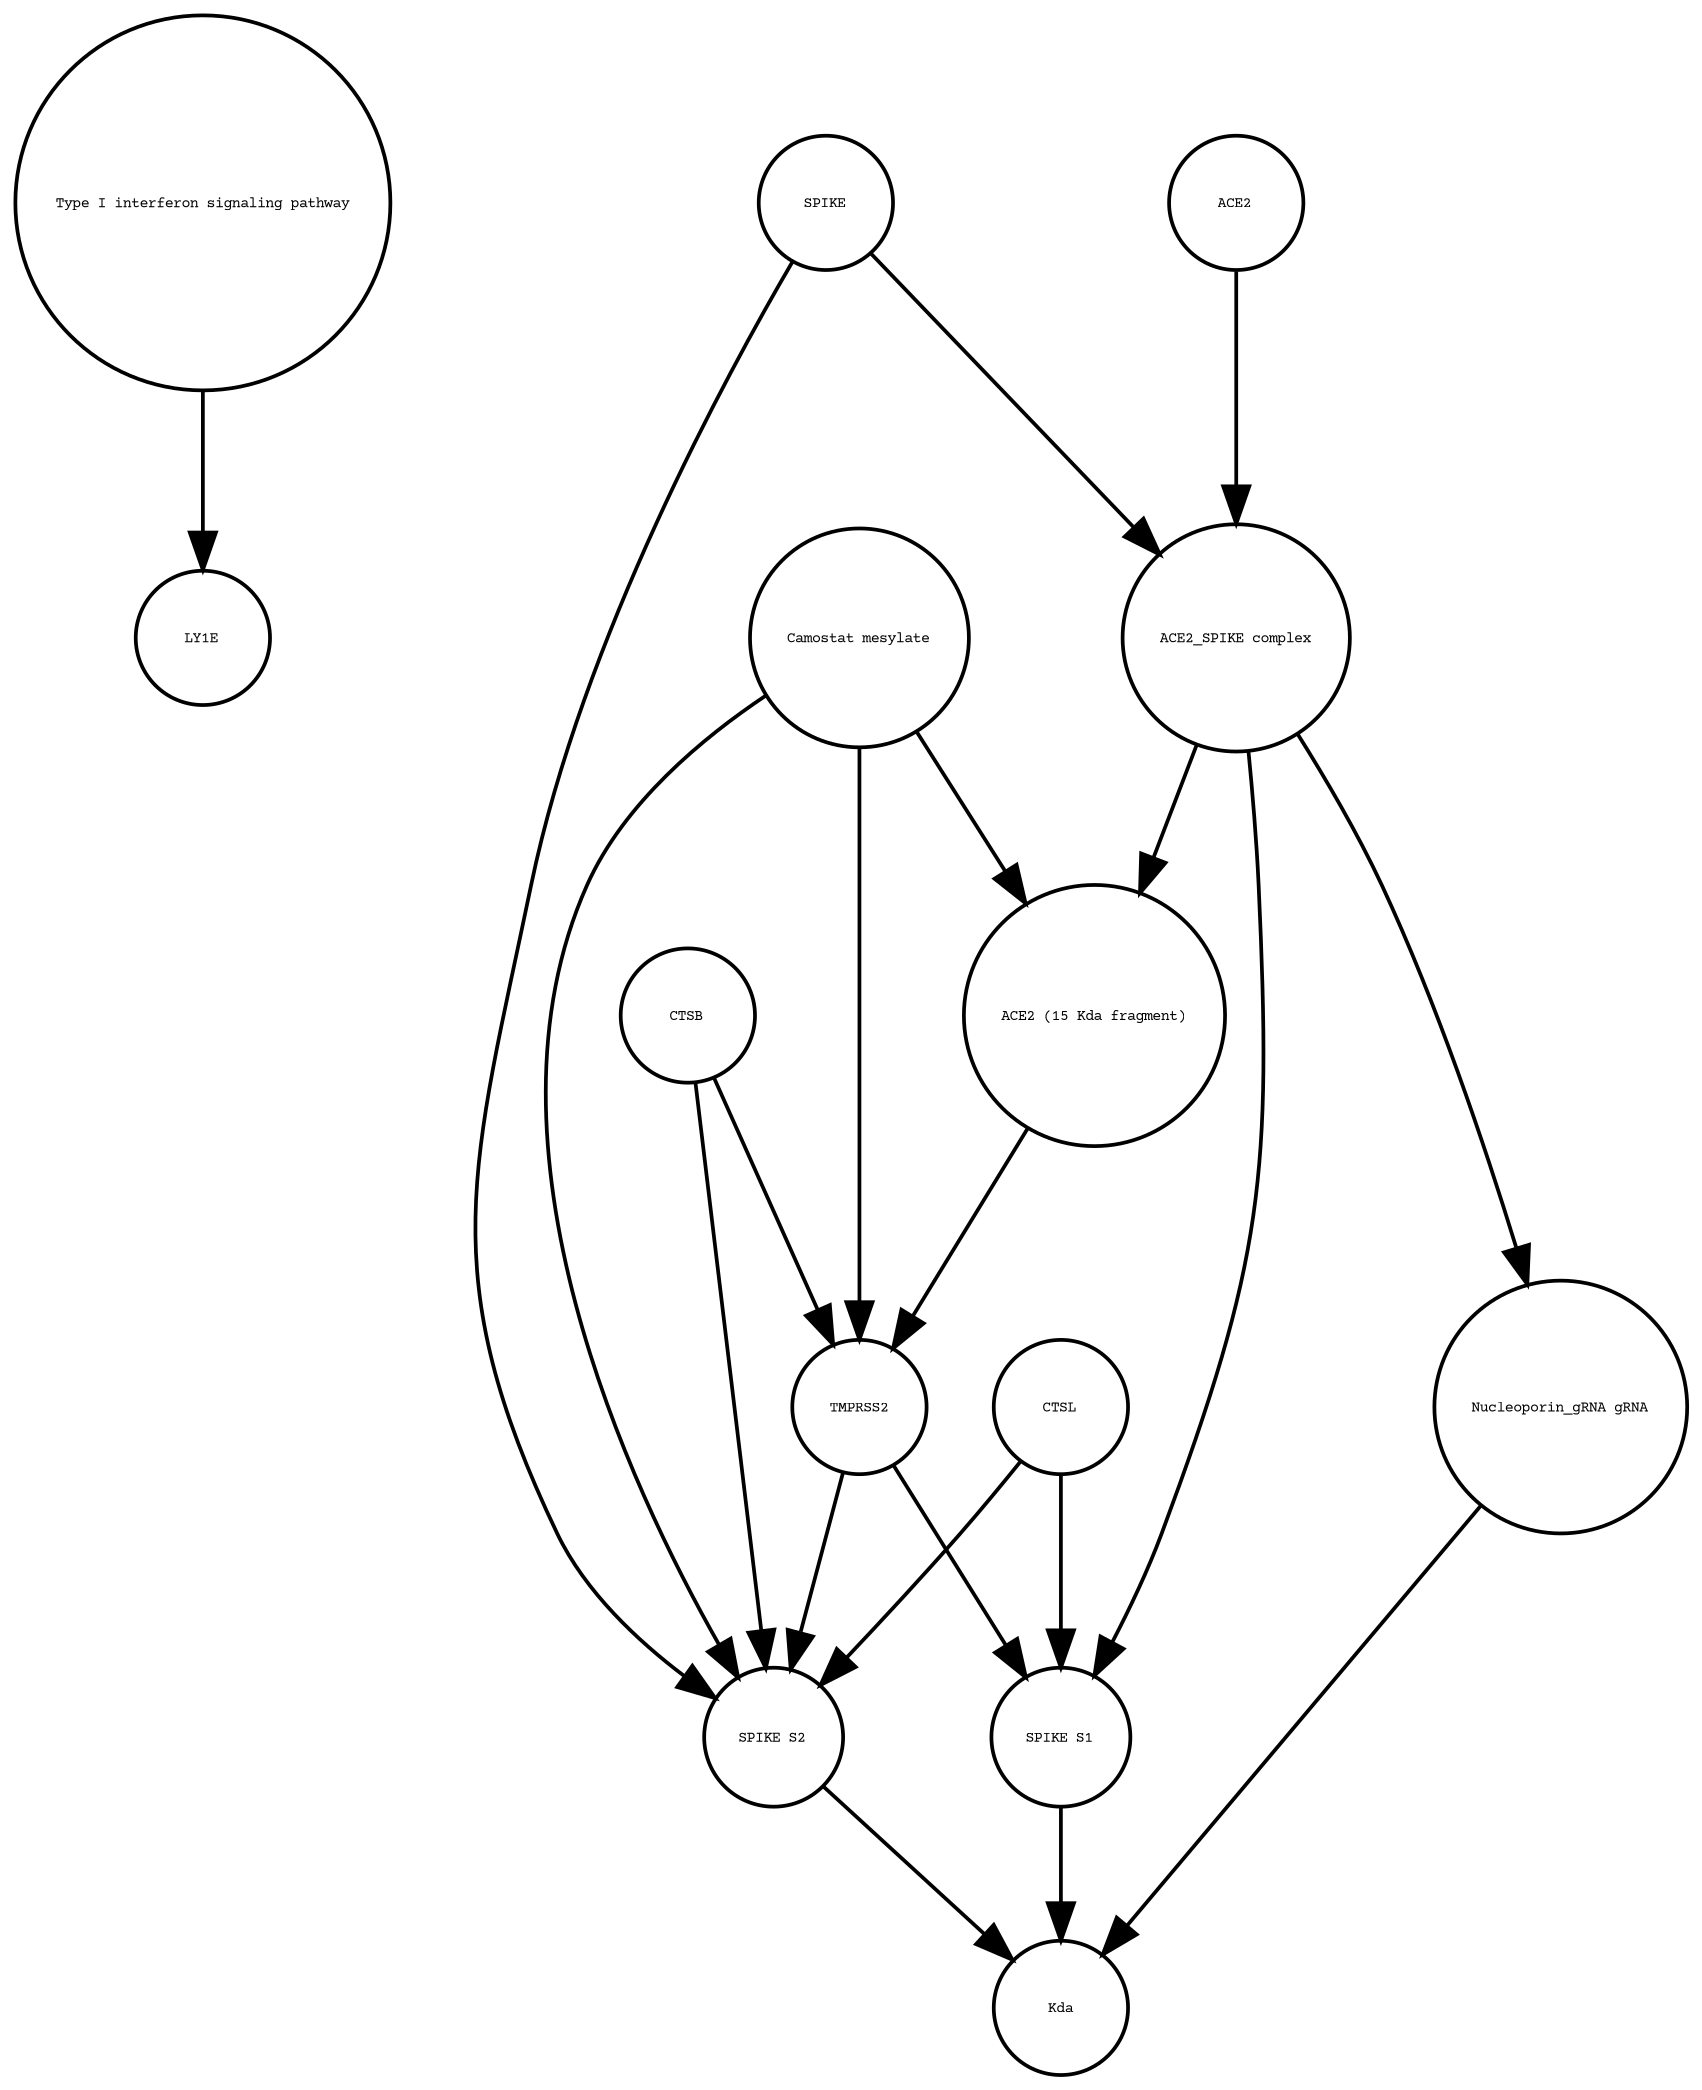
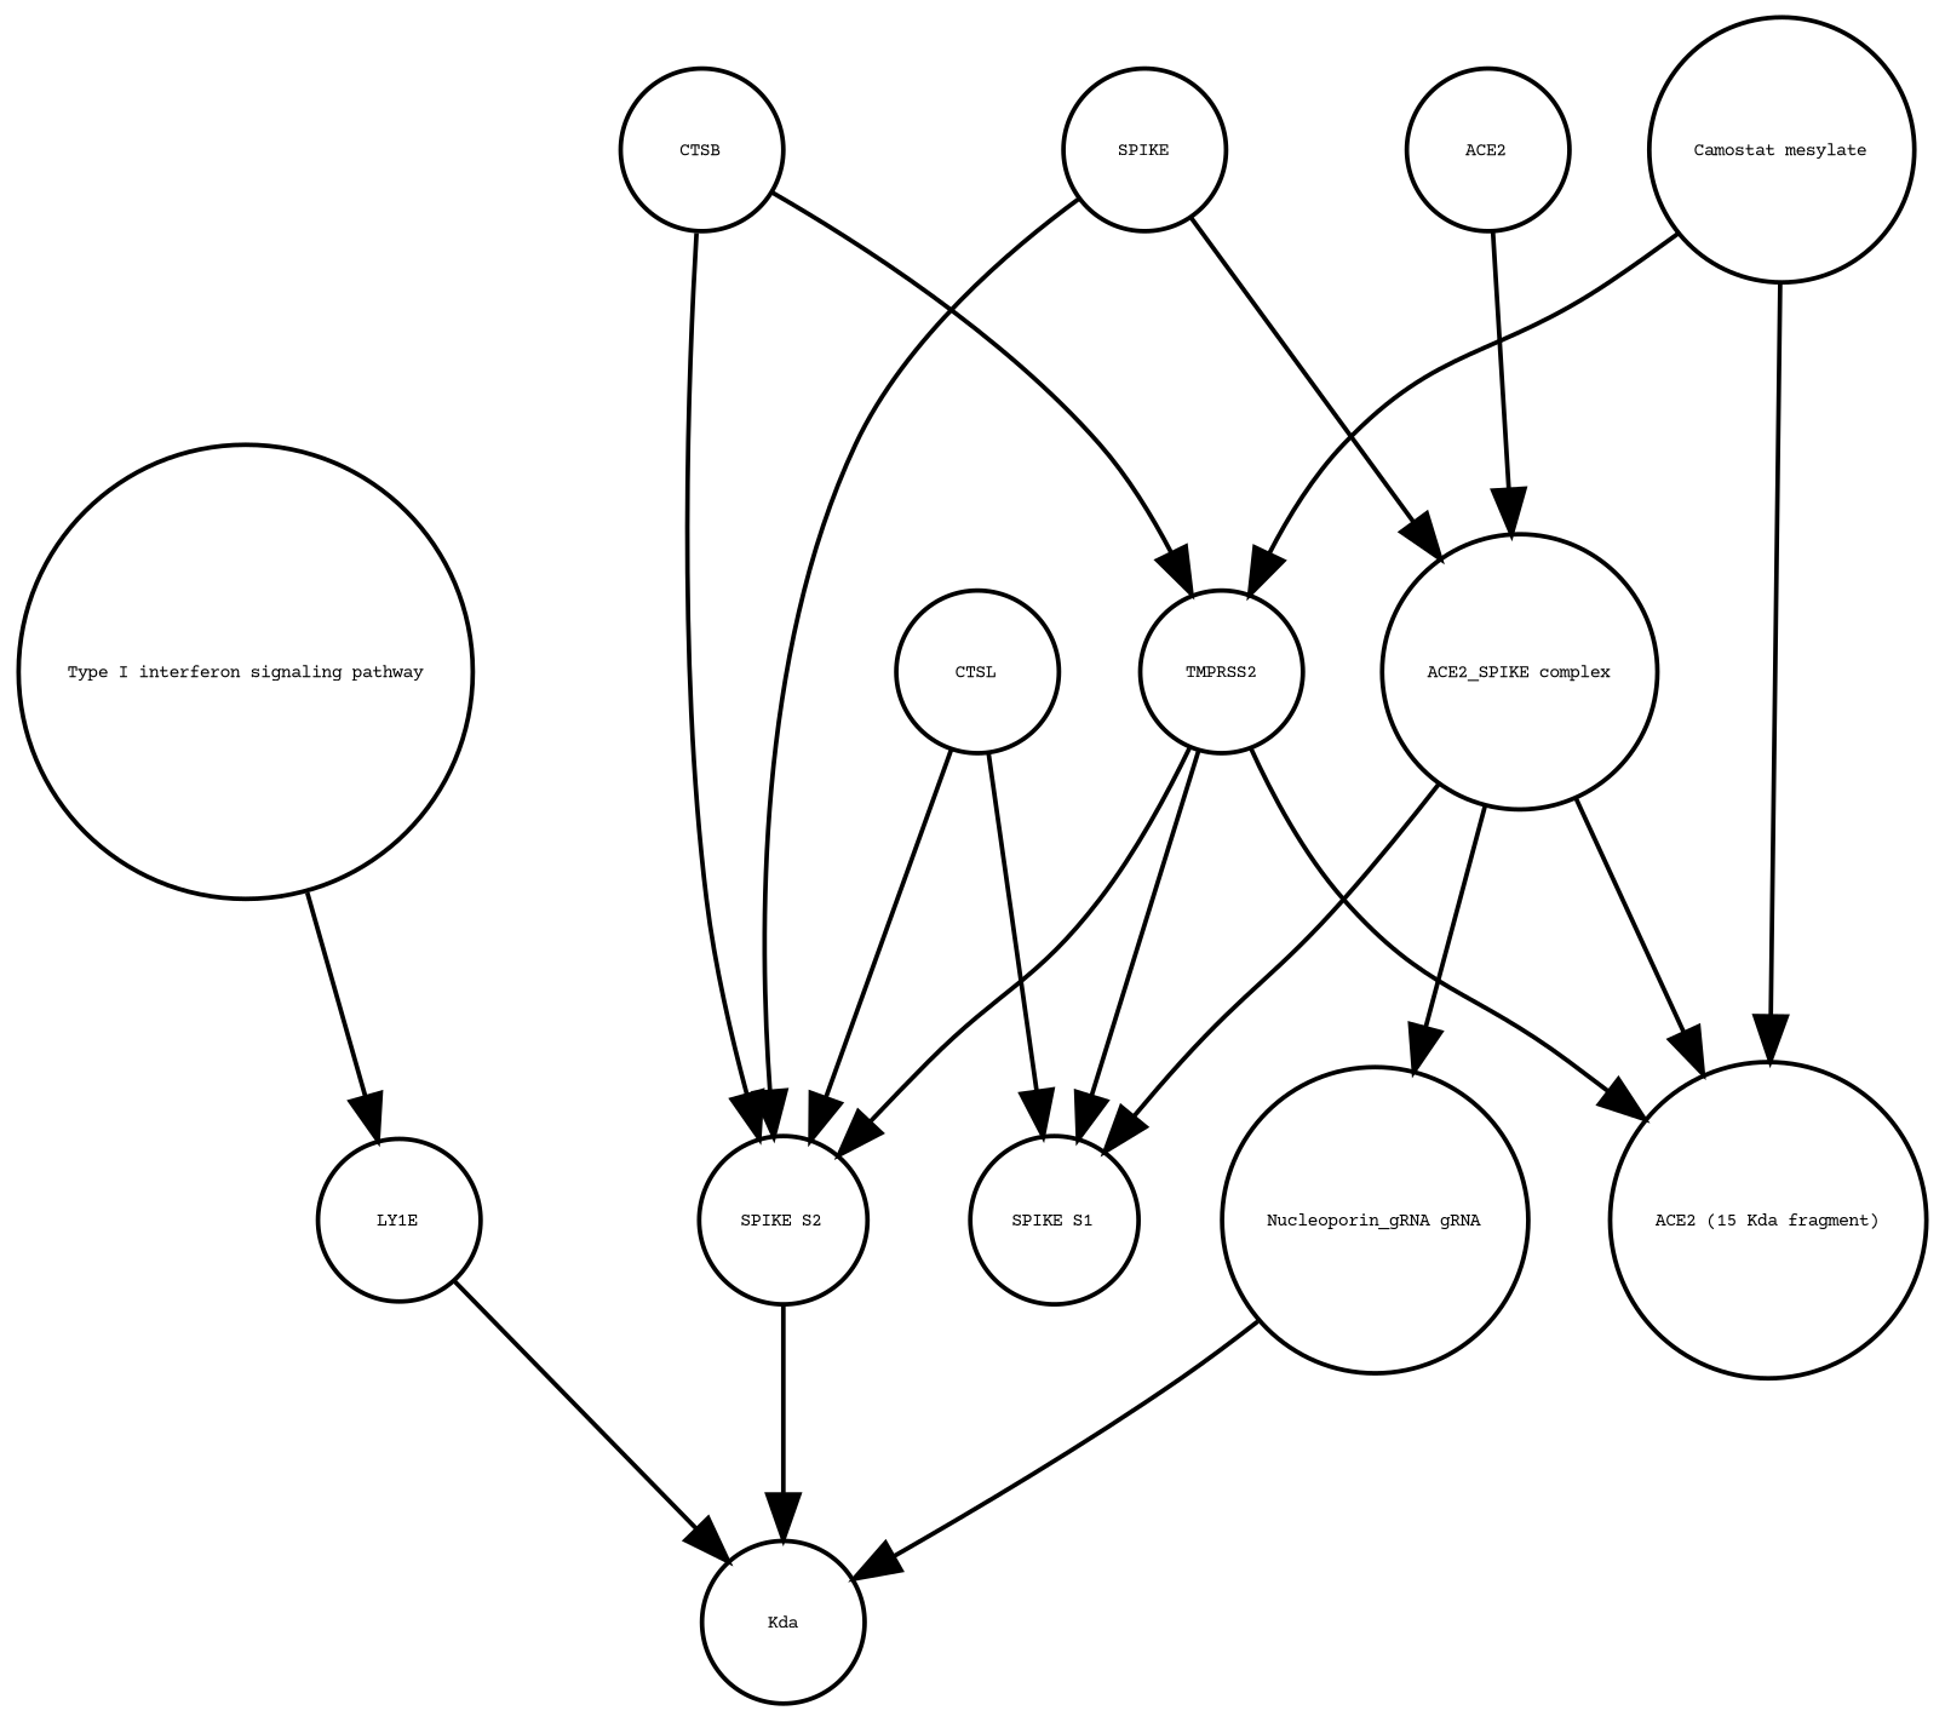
  strict digraph {
    fontname="Courier Prime"
    node [bipartite=0 cls=macromolecule fontname="Courier Prime" fontsize=4 shape=circle]
    edge [fontname="Courier Prime" interaction_type=catalysis]
    n1 [cls=phenotype label="Type I interferon signaling pathway"]
    n2 [label=LY1E]
    n3 [cls=complex label=Kda]
    n4 [label=CTSL]
    n5 [label="SPIKE S1"]
    n6 [label="SPIKE S2"]
    n7 [label="ACE2 (15 Kda fragment)"]
    n8 [annotation="urn_miriam_pubchem.compound_2536" cls="simple chemical" label="Camostat mesylate"]
    n9 [label=TMPRSS2]
    n10 [label=ACE2]
    n11 [cls=complex label="ACE2_SPIKE complex"]
    n12 [cls=complex label="Nucleoporin_gRNA gRNA"]
    n13 [cls="macromolecule multimer" label=SPIKE]
    n14 [label=CTSB]
    n1 -> n2 [interaction_type=stimulation]
-   n5 -> n3 [annotation="urn_miriam_doi_10.1101%2F2020.03.05.979260" interaction_type=inhibition]
+   n2 -> n3 [annotation="urn_miriam_doi_10.1101%2F2020.03.05.979260" interaction_type=inhibition]
    n4 -> n5 [annotation=urn_miriam_pubmed_32142651]
    n4 -> n6 [annotation=urn_miriam_pubmed_32142651]
    n6 -> n3 [annotation="urn_miriam_doi_10.1101%2F2020.03.05.979260" interaction_type=stimulation]
-   n8 -> n6 [annotation="urn_miriam_pubmed_32142651|urn_miriam_pubmed_32094589|urn_miriam_pubmed_24227843" interaction_type=inhibition]
    n8 -> n7 [annotation="urn_miriam_pubmed_32142651|urn_miriam_pubmed_32094589|urn_miriam_pubmed_24227843" interaction_type=inhibition]
    n8 -> n9 [annotation="urn_miriam_pubmed_32142651|urn_miriam_pubmed_32094589|urn_miriam_pubmed_24227843" interaction_type=inhibition]
    n9 -> n5 [annotation="urn_miriam_pubmed_32142651|urn_miriam_pubmed_32094589|urn_miriam_pubmed_24227843"]
    n9 -> n6 [annotation="urn_miriam_pubmed_32142651|urn_miriam_pubmed_32094589|urn_miriam_pubmed_24227843"]
-   n7 -> n9 [annotation="urn_miriam_pubmed_32142651|urn_miriam_pubmed_32094589|urn_miriam_pubmed_24227843"]
+   n9 -> n7 [annotation="urn_miriam_pubmed_32142651|urn_miriam_pubmed_32094589|urn_miriam_pubmed_24227843"]
    n10 -> n11 [interaction_type=production]
    n11 -> n5 [interaction_type=production]
    n11 -> n7 [interaction_type=production]
    n11 -> n12 [annotation="urn_miriam_pubmed_32142651|urn_miriam_pubmed_32094589" interaction_type=stimulation]
    n12 -> n3 [interaction_type=production]
    n13 -> n6 [interaction_type=production]
    n13 -> n11 [interaction_type=production]
    n14 -> n6 [annotation=urn_miriam_pubmed_32142651]
    n14 -> n9 [annotation=urn_miriam_pubmed_32142651]
  }
